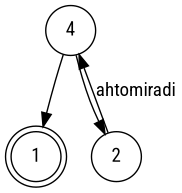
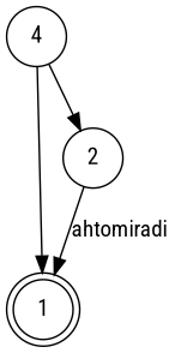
  digraph {
    fontname="Roboto Condensed"
    rankdir=TB
    node [fontname="Roboto Condensed" shape=circle]
    edge [fontname="Roboto Condensed"]
    1 [shape=doublecircle]
    n2 [label=4]
    2
    n2 -> 1
    n2 -> 2
-   2 -> n2 [label=ahtomiradi]
+   2 -> 1 [label=ahtomiradi]
  }
